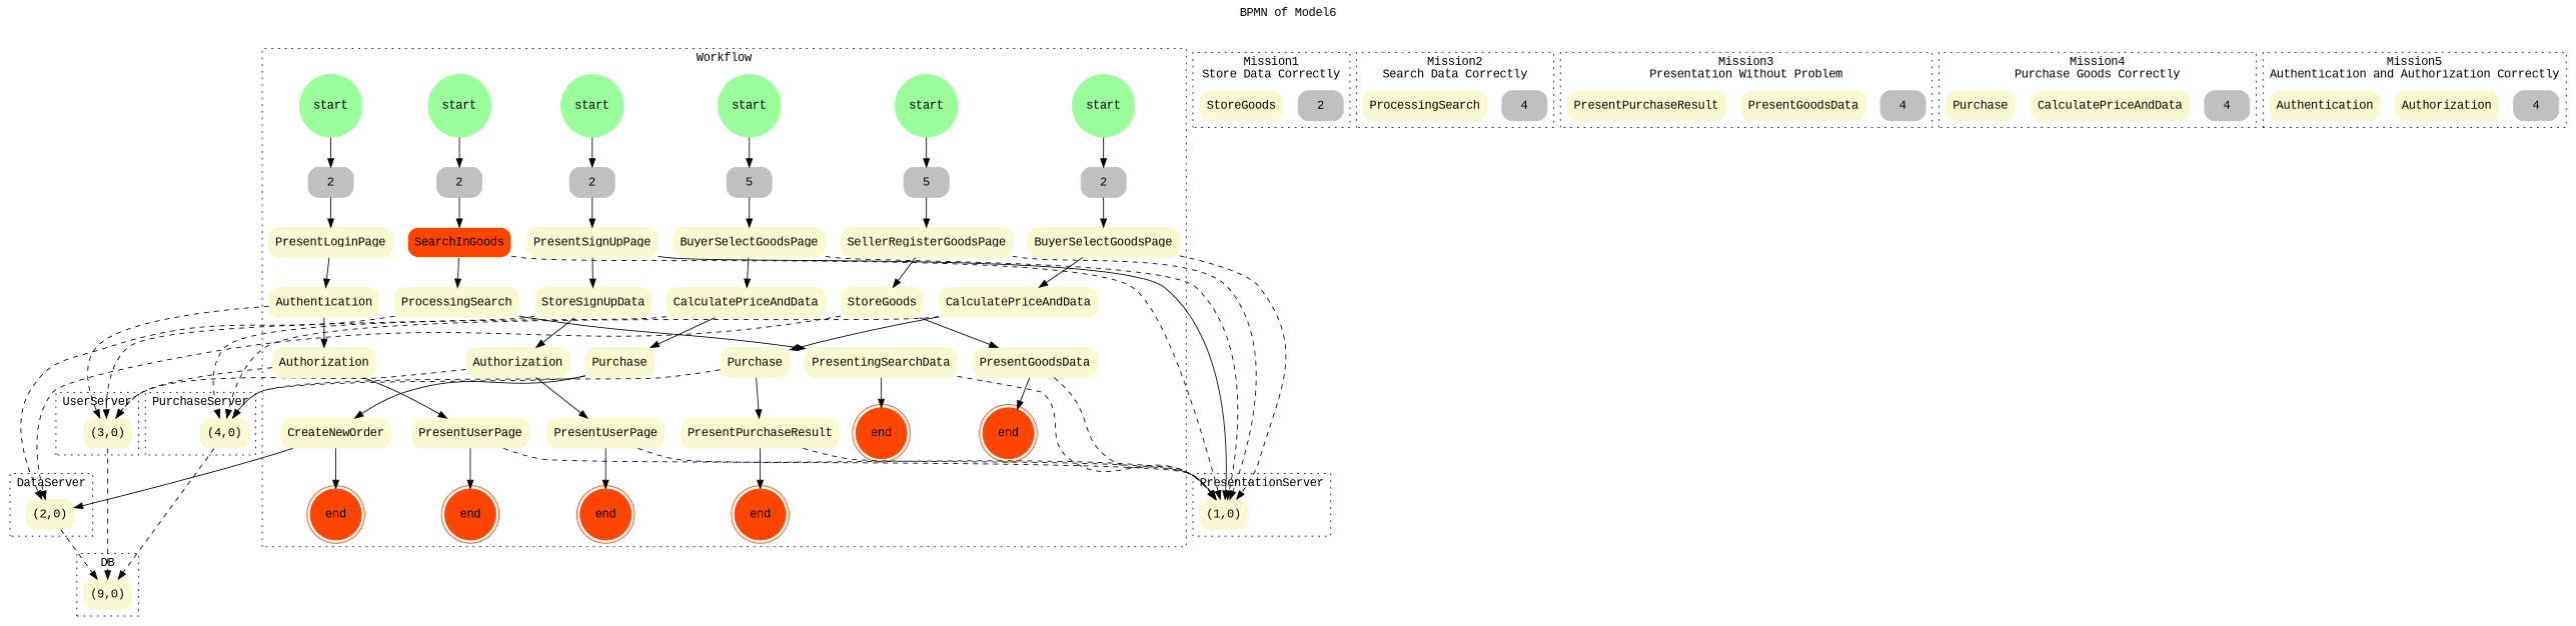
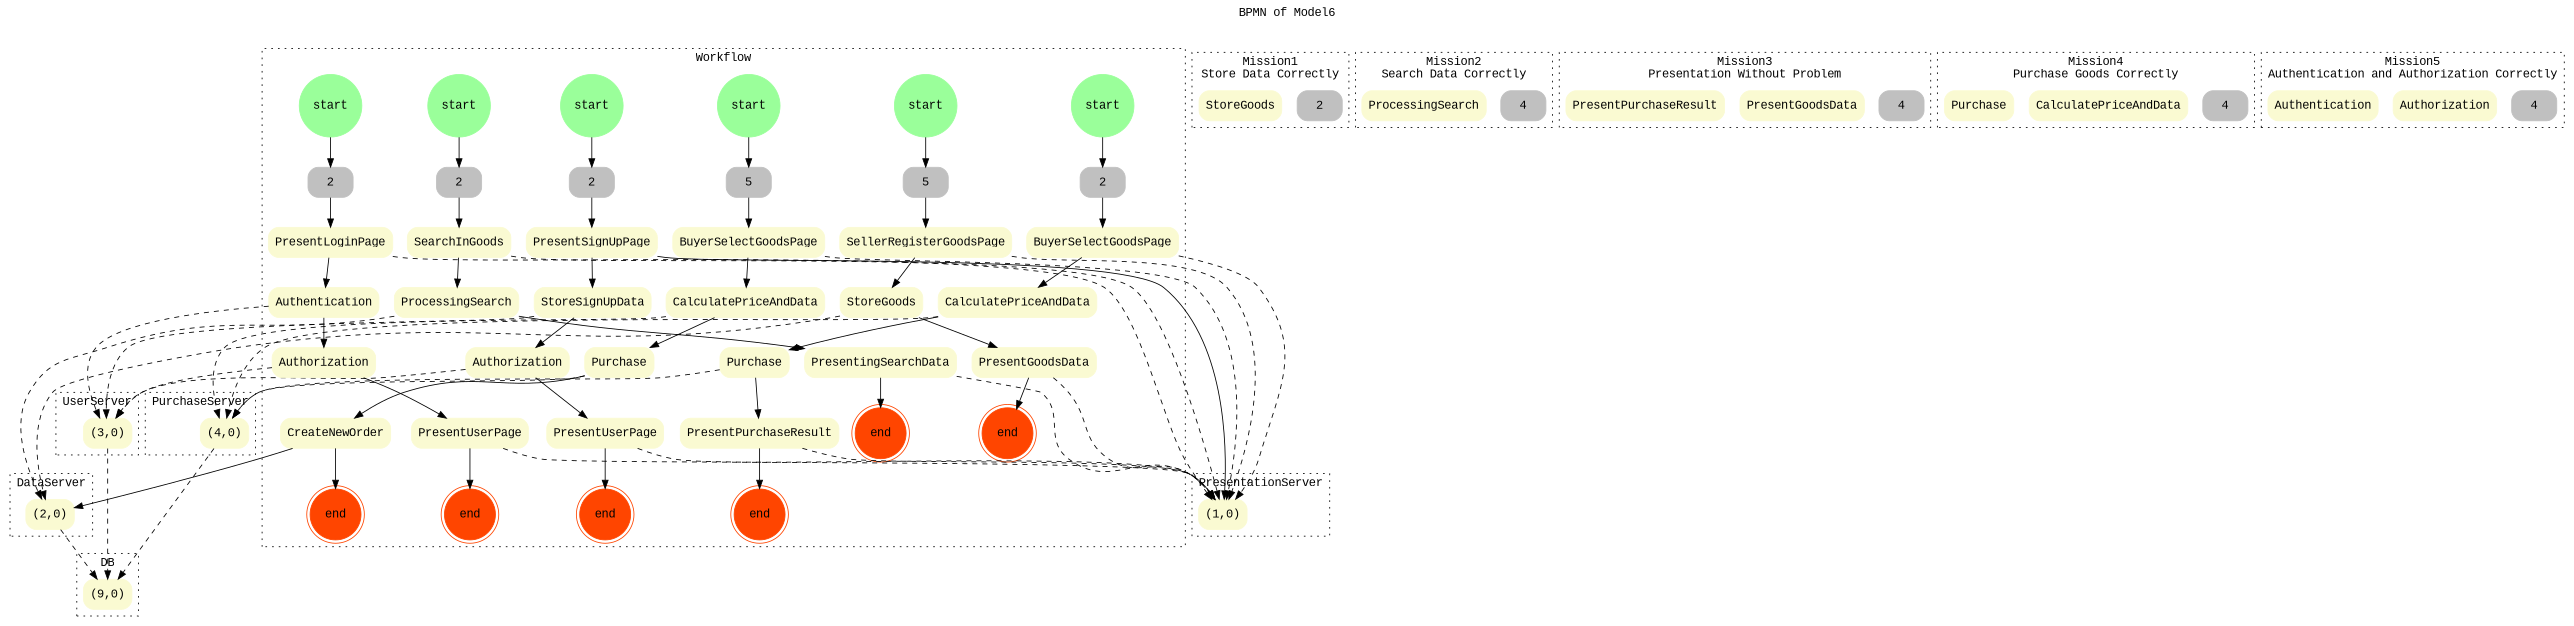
  digraph {
    compound=true
    fontname="Liberation Mono"
    label="BPMN of Model6"
    labelloc=t
    rankdir=TB
    node [color=lightgoldenrodyellow fontname="Liberation Mono" shape=rectangle style="rounded,filled"]
    edge [fontname="Liberation Mono"]
    n1 [color=palegreen1 label=start shape=circle]
    n2 [color=orangered label=end shape=doublecircle]
    n3 [color=palegreen1 label=start shape=circle]
    n4 [color=orangered label=end shape=doublecircle]
    n5 [color=palegreen1 label=start shape=circle]
    n6 [color=orangered label=end shape=doublecircle]
    n7 [color=palegreen1 label=start shape=circle]
    n8 [color=orangered label=end shape=doublecircle]
    n9 [color=palegreen1 label=start shape=circle]
    n10 [color=orangered label=end shape=doublecircle]
    n11 [color=palegreen1 label=start shape=circle]
    n12 [color=orangered label=end shape=doublecircle]
    n13 [color=gray label=5]
    n14 [label=SellerRegisterGoodsPage]
    n15 [label=StoreGoods]
    n16 [label=PresentGoodsData]
    n17 [color=gray label=2]
    n18 [label=BuyerSelectGoodsPage]
    n19 [label=CalculatePriceAndData]
    n20 [label=Purchase]
    n21 [label=PresentPurchaseResult]
    n22 [color=gray label=5]
    n23 [label=BuyerSelectGoodsPage]
    n24 [label=CalculatePriceAndData]
    n25 [label=Purchase]
    n26 [label=CreateNewOrder]
    n27 [color=gray label=2]
-   n28 [label=SearchInGoods fillcolor=orangered]
+   n28 [label=SearchInGoods]
    n29 [label=ProcessingSearch]
    n30 [label=PresentingSearchData]
    n31 [color=gray label=2]
    n32 [label=PresentSignUpPage]
    n33 [label=StoreSignUpData]
    n34 [label=Authorization]
    n35 [label=PresentUserPage]
    n36 [color=gray label=2]
    n37 [label=PresentLoginPage]
    n38 [label=Authentication]
    n39 [label=Authorization]
    n40 [label=PresentUserPage]
    n41 [label="(2,0)"]
    n42 [label="(3,0)"]
    n43 [label="(4,0)"]
    n44 [label="(1,0)"]
    n45 [label="(9,0)"]
    n46 [color=gray label=2]
    n47 [label=StoreGoods]
    n48 [color=gray label=4]
    n49 [label=ProcessingSearch]
    n50 [color=gray label=4]
    n51 [label=PresentGoodsData]
    n52 [label=PresentPurchaseResult]
    n53 [color=gray label=4]
    n54 [label=CalculatePriceAndData]
    n55 [label=Purchase]
    n56 [color=gray label=4]
    n57 [label=Authorization]
    n58 [label=Authentication]
    subgraph cluster_1 {
      label=Workflow
      style=dotted
      n1
      n2
      n3
      n4
      n5
      n6
      n7
      n8
      n9
      n10
      n11
      n12
      n13
      n14
      n15
      n16
      n17
      n18
      n19
      n20
      n21
      n22
      n23
      n24
      n25
      n26
      n27
      n28
      n29
      n30
      n31
      n32
      n33
      n34
      n35
      n36
      n37
      n38
      n39
      n40
    }
    subgraph cluster_2 {
      label=DataServer
      style=dotted
      n41
    }
    subgraph cluster_3 {
      label=UserServer
      style=dotted
      n42
    }
    subgraph cluster_4 {
      label=PurchaseServer
      style=dotted
      n43
    }
    subgraph cluster_5 {
      label=PresentationServer
      style=dotted
      n44
    }
    subgraph cluster_6 {
      label=DB
      style=dotted
      n45
    }
    subgraph cluster_7 {
      label="Mission1\nStore Data Correctly"
      style=dotted
      n46
      n47
    }
    subgraph cluster_8 {
      label="Mission2\nSearch Data Correctly"
      style=dotted
      n48
      n49
    }
    subgraph cluster_9 {
      label="Mission3\nPresentation Without Problem"
      style=dotted
      n50
      n51
      n52
    }
    subgraph cluster_10 {
      label="Mission4\nPurchase Goods Correctly"
      style=dotted
      n53
      n54
      n55
    }
    subgraph cluster_11 {
      label="Mission5\nAuthentication and Authorization Correctly"
      style=dotted
      n56
      n57
      n58
    }
    n1 -> n13
    n3 -> n17
    n5 -> n22
    n7 -> n27
    n9 -> n31
    n11 -> n36
    n13 -> n14
    n14 -> n15
    n14 -> n44 [style=dashed]
    n15 -> n16
    n15 -> n41 [style=dashed]
    n16 -> n2
    n16 -> n44 [style=dashed]
    n17 -> n18
    n18 -> n19
    n18 -> n44 [style=dashed]
    n19 -> n20
    n19 -> n43 [style=dashed]
    n20 -> n21
    n20 -> n43 [style=dashed]
    n21 -> n4
    n21 -> n44 [style=dashed]
    n22 -> n23
    n23 -> n24
    n23 -> n44 [style=dashed]
    n24 -> n25
    n24 -> n43 [style=dashed]
    n25 -> n26
    n25 -> n43 [style=dashed]
    n26 -> n6
    n26 -> n41 [style=solid]
    n27 -> n28
    n28 -> n29
    n28 -> n44 [style=dashed]
    n29 -> n30
    n29 -> n41 [style=dashed]
    n30 -> n8
    n30 -> n44 [style=dashed]
    n31 -> n32
    n32 -> n33
    n32 -> n44 [style=solid]
    n33 -> n34
    n33 -> n42 [style=dashed]
    n34 -> n35
    n34 -> n42 [style=dashed]
    n35 -> n10
    n35 -> n44 [style=dashed]
    n36 -> n37
    n37 -> n38
+   n37 -> n44 [style=dashed]
    n38 -> n39
    n38 -> n42 [style=dashed]
    n39 -> n40
    n39 -> n42 [style=dashed]
    n40 -> n12
    n40 -> n44 [style=dashed]
    n41 -> n45 [style=dashed]
    n42 -> n45 [style=dashed]
    n43 -> n45 [style=dashed]
  }
